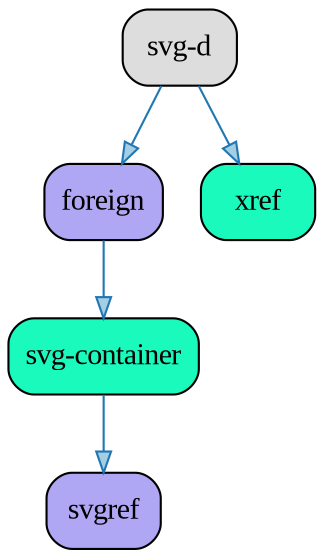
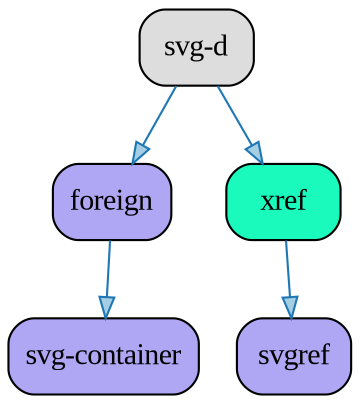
  strict digraph {
    fontname="Liberation Serif"
    node [fillcolor="#AFA7F4" fontname="Liberation Serif" shape=Mrecord style=filled]
    edge [color="#1f78b4" fillcolor="#a6cee3" fontname="Liberation Serif"]
    n1 [fillcolor="#DDDDDD" label="svg-d"]
    n2 [label=foreign]
    n3 [fillcolor="#1AFABC" label=xref]
-   n4 [fillcolor="#1AFABC" label="svg-container"]
+   n4 [label="svg-container"]
    n5 [label=svgref]
    n1 -> n2
    n1 -> n3
    n2 -> n4
-   n4 -> n5
+   n3 -> n5
  }
